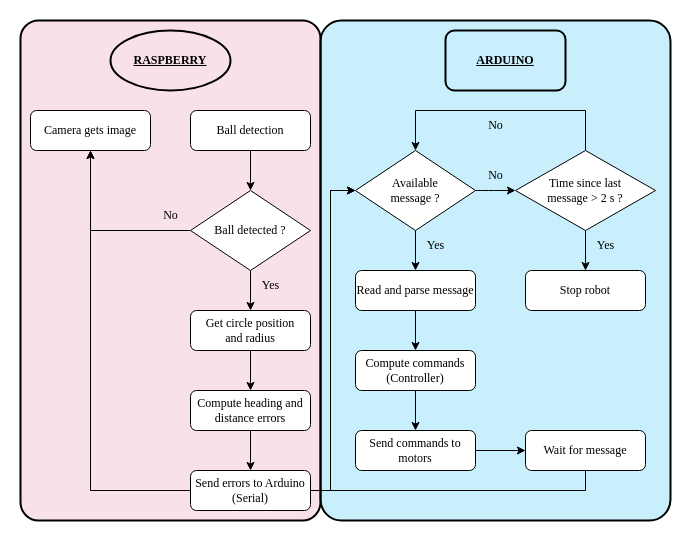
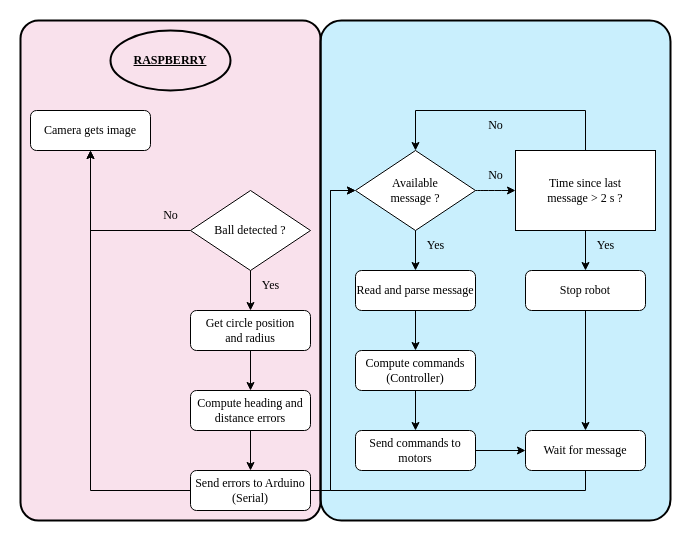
  <mxCell id="0" />
  <mxCell id="1" parent="0" />
  <mxCell id="2" value="" style="group" parent="1" vertex="1" connectable="0"><mxGeometry x="340" y="20" width="330" height="500" as="geometry" /></mxCell>
  <mxCell id="3" value="" style="rounded=1;whiteSpace=wrap;html=1;fontFamily=Tahoma;fontSize=12;strokeColor=default;fillColor=#64D2FA;arcSize=6;strokeWidth=2;fillOpacity=35;" parent="2" vertex="1"><mxGeometry x="-20" width="350" height="500" as="geometry" /></mxCell>
- <mxCell id="4" value="&lt;b&gt;&lt;u&gt;ARDUINO&lt;/u&gt;&lt;/b&gt;" style="rounded=1;whiteSpace=wrap;html=1;fontFamily=Tahoma;fontSize=12;fontColor=default;strokeColor=default;fillColor=none;strokeWidth=2;" parent="2" vertex="1"><mxGeometry x="105" y="10" width="120" height="60" as="geometry" /></mxCell>
  <mxCell id="5" value="" style="group" parent="2" vertex="1" connectable="0"><mxGeometry x="15" y="90" width="300" height="360" as="geometry" /></mxCell>
- <mxCell id="6" value="Time since last &lt;br&gt;message &amp;gt; 2 s ?" style="rhombus;whiteSpace=wrap;html=1;rounded=0;fontFamily=Tahoma;fontSize=12;fontColor=default;strokeColor=default;fillColor=default;" parent="5" vertex="1"><mxGeometry x="160" y="40" width="140" height="80" as="geometry" /></mxCell>
+ <mxCell id="6" value="Time since last &lt;br&gt;message &amp;gt; 2 s ?" style="whiteSpace=wrap;html=1;fontFamily=Tahoma;fontSize=12;fontColor=default;strokeColor=default;fillColor=default;rounded=0;" parent="5" vertex="1"><mxGeometry x="160" y="40" width="140" height="80" as="geometry" /></mxCell>
  <mxCell id="7" style="edgeStyle=orthogonalEdgeStyle;curved=1;rounded=0;orthogonalLoop=1;jettySize=auto;html=1;exitX=1;exitY=0.5;exitDx=0;exitDy=0;entryX=0;entryY=0.5;entryDx=0;entryDy=0;fontFamily=Tahoma;fontSize=12;fontColor=default;" parent="5" source="8" target="6" edge="1"><mxGeometry relative="1" as="geometry" /></mxCell>
  <mxCell id="8" value="Available &lt;br&gt;message ?" style="rhombus;whiteSpace=wrap;html=1;rounded=0;fontFamily=Tahoma;fontSize=12;fontColor=default;strokeColor=default;fillColor=default;" parent="5" vertex="1"><mxGeometry y="40" width="120" height="80" as="geometry" /></mxCell>
  <mxCell id="9" style="edgeStyle=orthogonalEdgeStyle;rounded=0;orthogonalLoop=1;jettySize=auto;html=1;exitX=0.5;exitY=0;exitDx=0;exitDy=0;entryX=0.5;entryY=0;entryDx=0;entryDy=0;fontFamily=Tahoma;fontSize=12;fontColor=default;" parent="5" source="6" target="8" edge="1"><mxGeometry relative="1" as="geometry"><Array as="points"><mxPoint x="230" /><mxPoint x="60" /></Array></mxGeometry></mxCell>
  <mxCell id="10" value="No" style="text;html=1;align=center;verticalAlign=middle;resizable=0;points=[];autosize=1;strokeColor=none;fillColor=none;fontSize=12;fontFamily=Tahoma;fontColor=default;" parent="5" vertex="1"><mxGeometry x="120" y="50" width="40" height="30" as="geometry" /></mxCell>
  <mxCell id="11" value="No" style="text;html=1;align=center;verticalAlign=middle;resizable=0;points=[];autosize=1;strokeColor=none;fillColor=none;fontSize=12;fontFamily=Tahoma;fontColor=default;" parent="5" vertex="1"><mxGeometry x="120" width="40" height="30" as="geometry" /></mxCell>
  <mxCell id="12" value="Read and parse message" style="rounded=1;whiteSpace=wrap;html=1;fontFamily=Tahoma;" parent="5" vertex="1"><mxGeometry y="160" width="120" height="40" as="geometry" /></mxCell>
  <mxCell id="13" style="edgeStyle=orthogonalEdgeStyle;rounded=0;orthogonalLoop=1;jettySize=auto;html=1;exitX=0.5;exitY=1;exitDx=0;exitDy=0;entryX=0.5;entryY=0;entryDx=0;entryDy=0;fontFamily=Tahoma;fontSize=12;fontColor=default;elbow=vertical;" parent="5" source="8" target="12" edge="1"><mxGeometry relative="1" as="geometry" /></mxCell>
  <mxCell id="14" value="Compute commands (Controller)" style="rounded=1;whiteSpace=wrap;html=1;fontFamily=Tahoma;" parent="5" vertex="1"><mxGeometry y="240" width="120" height="40" as="geometry" /></mxCell>
  <mxCell id="15" style="edgeStyle=orthogonalEdgeStyle;rounded=0;orthogonalLoop=1;jettySize=auto;html=1;exitX=0.5;exitY=1;exitDx=0;exitDy=0;entryX=0.5;entryY=0;entryDx=0;entryDy=0;fontFamily=Tahoma;fontSize=12;fontColor=default;elbow=vertical;" parent="5" source="12" target="14" edge="1"><mxGeometry relative="1" as="geometry" /></mxCell>
  <mxCell id="16" value="Send commands to motors" style="rounded=1;whiteSpace=wrap;html=1;fontFamily=Tahoma;" parent="5" vertex="1"><mxGeometry y="320" width="120" height="40" as="geometry" /></mxCell>
  <mxCell id="17" style="edgeStyle=orthogonalEdgeStyle;rounded=0;orthogonalLoop=1;jettySize=auto;html=1;exitX=0.5;exitY=1;exitDx=0;exitDy=0;entryX=0.5;entryY=0;entryDx=0;entryDy=0;fontFamily=Tahoma;fontSize=12;fontColor=default;elbow=vertical;" parent="5" source="14" target="16" edge="1"><mxGeometry relative="1" as="geometry" /></mxCell>
  <mxCell id="18" value="Yes" style="text;html=1;align=center;verticalAlign=middle;resizable=0;points=[];autosize=1;strokeColor=none;fillColor=none;fontSize=12;fontFamily=Tahoma;fontColor=default;" parent="5" vertex="1"><mxGeometry x="60" y="120" width="40" height="30" as="geometry" /></mxCell>
  <mxCell id="19" value="Stop robot" style="rounded=1;whiteSpace=wrap;html=1;fontFamily=Tahoma;" parent="5" vertex="1"><mxGeometry x="170" y="160" width="120" height="40" as="geometry" /></mxCell>
  <mxCell id="20" style="edgeStyle=orthogonalEdgeStyle;rounded=0;orthogonalLoop=1;jettySize=auto;html=1;exitX=0.5;exitY=1;exitDx=0;exitDy=0;entryX=0.5;entryY=0;entryDx=0;entryDy=0;fontFamily=Tahoma;fontSize=12;fontColor=default;elbow=vertical;" parent="5" source="6" target="19" edge="1"><mxGeometry relative="1" as="geometry" /></mxCell>
  <mxCell id="21" value="Yes" style="text;html=1;align=center;verticalAlign=middle;resizable=0;points=[];autosize=1;strokeColor=none;fillColor=none;fontSize=12;fontFamily=Tahoma;fontColor=default;" parent="5" vertex="1"><mxGeometry x="230" y="120" width="40" height="30" as="geometry" /></mxCell>
  <mxCell id="22" value="Wait for message" style="rounded=1;whiteSpace=wrap;html=1;fontFamily=Tahoma;" parent="5" vertex="1"><mxGeometry x="170" y="320" width="120" height="40" as="geometry" /></mxCell>
  <mxCell id="23" style="edgeStyle=orthogonalEdgeStyle;rounded=0;orthogonalLoop=1;jettySize=auto;html=1;exitX=1;exitY=0.5;exitDx=0;exitDy=0;entryX=0;entryY=0.5;entryDx=0;entryDy=0;fontFamily=Tahoma;fontSize=12;fontColor=default;elbow=vertical;" parent="5" source="16" target="22" edge="1"><mxGeometry relative="1" as="geometry" /></mxCell>
+ <mxCell id="24" style="edgeStyle=orthogonalEdgeStyle;rounded=0;orthogonalLoop=1;jettySize=auto;html=1;exitX=0.5;exitY=1;exitDx=0;exitDy=0;entryX=0.5;entryY=0;entryDx=0;entryDy=0;fontFamily=Tahoma;fontSize=12;fontColor=default;elbow=vertical;" parent="5" source="19" target="22" edge="1"><mxGeometry relative="1" as="geometry" /></mxCell>
  <mxCell id="25" value="" style="group;fillColor=none;" parent="1" vertex="1" connectable="0"><mxGeometry x="20" y="20" width="300" height="500" as="geometry" /></mxCell>
  <mxCell id="26" value="" style="rounded=1;whiteSpace=wrap;html=1;fontFamily=Tahoma;fontSize=12;strokeColor=default;fillColor=#E68CB4;arcSize=6;strokeWidth=2;fillOpacity=26;" parent="25" vertex="1"><mxGeometry width="300" height="500" as="geometry" /></mxCell>
  <mxCell id="27" value="&lt;b&gt;&lt;u&gt;RASPBERRY&lt;/u&gt;&lt;/b&gt;" style="ellipse;whiteSpace=wrap;html=1;fontFamily=Tahoma;fontSize=12;fontColor=default;strokeColor=default;fillColor=none;strokeWidth=2;fillStyle=auto;gradientColor=none;" parent="25" vertex="1"><mxGeometry x="90" y="10" width="120" height="60" as="geometry" /></mxCell>
  <mxCell id="28" value="" style="group" parent="25" vertex="1" connectable="0"><mxGeometry x="10" y="90" width="280" height="400" as="geometry" /></mxCell>
  <mxCell id="29" value="Camera gets image" style="rounded=1;whiteSpace=wrap;html=1;fontFamily=Tahoma;" parent="28" vertex="1"><mxGeometry width="120" height="40" as="geometry" /></mxCell>
- <mxCell id="30" value="Ball detection" style="rounded=1;whiteSpace=wrap;html=1;fontFamily=Tahoma;" parent="28" vertex="1"><mxGeometry x="160" width="120" height="40" as="geometry" /></mxCell>
  <mxCell id="31" style="edgeStyle=orthogonalEdgeStyle;rounded=0;orthogonalLoop=1;jettySize=auto;html=1;exitX=0;exitY=0.5;exitDx=0;exitDy=0;entryX=0.5;entryY=1;entryDx=0;entryDy=0;fontFamily=Tahoma;fontSize=12;fontColor=default;" parent="28" source="32" target="29" edge="1"><mxGeometry relative="1" as="geometry" /></mxCell>
  <mxCell id="32" value="Ball detected ?" style="rhombus;whiteSpace=wrap;html=1;rounded=0;fontFamily=Tahoma;fontSize=12;fontColor=default;strokeColor=default;fillColor=default;" parent="28" vertex="1"><mxGeometry x="160" y="80" width="120" height="80" as="geometry" /></mxCell>
- <mxCell id="33" style="edgeStyle=orthogonalEdgeStyle;rounded=0;orthogonalLoop=1;jettySize=auto;html=1;exitX=0.5;exitY=1;exitDx=0;exitDy=0;entryX=0.5;entryY=0;entryDx=0;entryDy=0;fontFamily=Tahoma;fontSize=12;fontColor=default;" parent="28" source="30" target="32" edge="1"><mxGeometry relative="1" as="geometry" /></mxCell>
  <mxCell id="34" value="Get circle position &lt;br&gt;and radius" style="rounded=1;whiteSpace=wrap;html=1;fontFamily=Tahoma;" parent="28" vertex="1"><mxGeometry x="160" y="200" width="120" height="40" as="geometry" /></mxCell>
  <mxCell id="35" style="edgeStyle=orthogonalEdgeStyle;rounded=0;orthogonalLoop=1;jettySize=auto;html=1;exitX=0.5;exitY=1;exitDx=0;exitDy=0;entryX=0.5;entryY=0;entryDx=0;entryDy=0;fontFamily=Tahoma;fontSize=12;fontColor=default;" parent="28" source="32" target="34" edge="1"><mxGeometry relative="1" as="geometry" /></mxCell>
  <mxCell id="36" value="Compute heading and distance errors" style="rounded=1;whiteSpace=wrap;html=1;fontFamily=Tahoma;" parent="28" vertex="1"><mxGeometry x="160" y="280" width="120" height="40" as="geometry" /></mxCell>
  <mxCell id="37" style="edgeStyle=orthogonalEdgeStyle;rounded=0;orthogonalLoop=1;jettySize=auto;html=1;exitX=0.5;exitY=1;exitDx=0;exitDy=0;entryX=0.5;entryY=0;entryDx=0;entryDy=0;fontFamily=Tahoma;fontSize=12;fontColor=default;" parent="28" source="34" target="36" edge="1"><mxGeometry relative="1" as="geometry" /></mxCell>
  <mxCell id="38" style="edgeStyle=orthogonalEdgeStyle;rounded=0;orthogonalLoop=1;jettySize=auto;html=1;exitX=0;exitY=0.5;exitDx=0;exitDy=0;entryX=0.5;entryY=1;entryDx=0;entryDy=0;fontFamily=Tahoma;fontSize=12;fontColor=default;" parent="28" source="39" target="29" edge="1"><mxGeometry relative="1" as="geometry" /></mxCell>
  <mxCell id="39" value="Send errors to Arduino (Serial)" style="rounded=1;whiteSpace=wrap;html=1;fontFamily=Tahoma;" parent="28" vertex="1"><mxGeometry x="160" y="360" width="120" height="40" as="geometry" /></mxCell>
  <mxCell id="40" style="edgeStyle=orthogonalEdgeStyle;rounded=0;orthogonalLoop=1;jettySize=auto;html=1;exitX=0.5;exitY=1;exitDx=0;exitDy=0;entryX=0.5;entryY=0;entryDx=0;entryDy=0;fontFamily=Tahoma;fontSize=12;fontColor=default;" parent="28" source="36" target="39" edge="1"><mxGeometry relative="1" as="geometry" /></mxCell>
  <mxCell id="41" value="Yes" style="text;html=1;align=center;verticalAlign=middle;resizable=0;points=[];autosize=1;strokeColor=none;fillColor=none;fontSize=12;fontFamily=Tahoma;fontColor=default;" parent="28" vertex="1"><mxGeometry x="220" y="160" width="40" height="30" as="geometry" /></mxCell>
  <mxCell id="42" value="No" style="text;html=1;align=center;verticalAlign=middle;resizable=0;points=[];autosize=1;strokeColor=none;fillColor=none;fontSize=12;fontFamily=Tahoma;fontColor=default;" parent="28" vertex="1"><mxGeometry x="120" y="90" width="40" height="30" as="geometry" /></mxCell>
  <mxCell id="43" style="edgeStyle=orthogonalEdgeStyle;rounded=0;orthogonalLoop=1;jettySize=auto;html=1;exitDx=0;exitDy=0;entryX=0;entryY=0.5;entryDx=0;entryDy=0;fontFamily=Tahoma;fontSize=12;fontColor=default;elbow=vertical;startArrow=none;" parent="1" target="8" edge="1"><mxGeometry relative="1" as="geometry"><mxPoint x="330" y="490" as="sourcePoint" /><Array as="points"><mxPoint x="330" y="190" /></Array></mxGeometry></mxCell>
  <mxCell id="44" value="" style="edgeStyle=orthogonalEdgeStyle;rounded=0;orthogonalLoop=1;jettySize=auto;html=1;exitX=0.5;exitY=1;exitDx=0;exitDy=0;entryDx=0;entryDy=0;fontFamily=Tahoma;fontSize=12;fontColor=default;elbow=vertical;endArrow=none;" parent="1" source="22" edge="1"><mxGeometry relative="1" as="geometry"><mxPoint x="600" y="430" as="sourcePoint" /><mxPoint x="330" y="490" as="targetPoint" /><Array as="points"><mxPoint x="585" y="490" /></Array></mxGeometry></mxCell>
  <mxCell id="45" style="edgeStyle=orthogonalEdgeStyle;rounded=0;orthogonalLoop=1;jettySize=auto;html=1;exitX=1;exitY=0.5;exitDx=0;exitDy=0;entryX=0;entryY=0.5;entryDx=0;entryDy=0;fontFamily=Tahoma;fontSize=12;fontColor=default;elbow=vertical;" parent="1" source="39" target="8" edge="1"><mxGeometry relative="1" as="geometry"><Array as="points"><mxPoint x="330" y="490" /><mxPoint x="330" y="190" /></Array></mxGeometry></mxCell>
